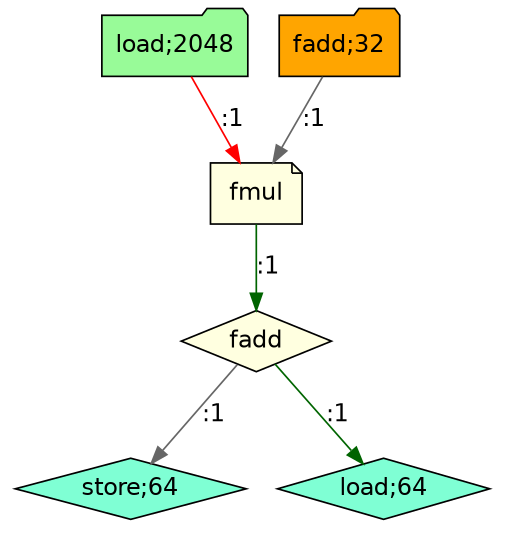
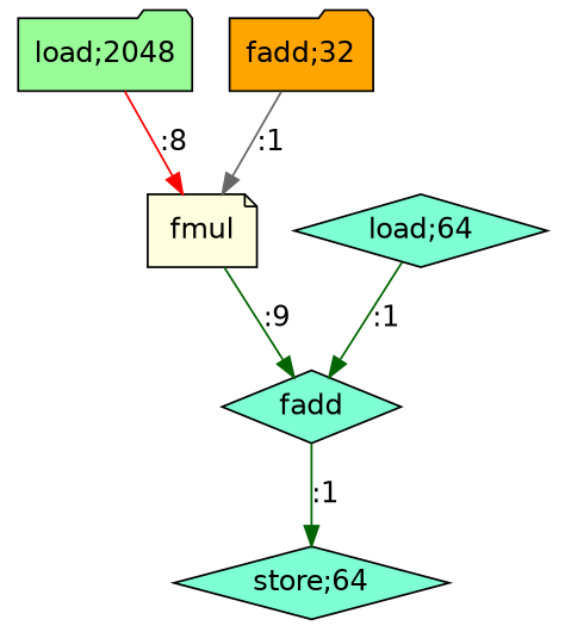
  digraph {
    fontname="DejaVu Sans"
    node [fillcolor=lightyellow fontname="DejaVu Sans" shape=diamond style=filled]
    edge [color=darkgreen fontname="DejaVu Sans"]
    n1 [fillcolor=palegreen label="load;2048" shape=folder]
    n2 [label=fmul shape=note]
-   n3 [label=fadd]
+   n3 [fillcolor=aquamarine label=fadd]
    n4 [fillcolor=orange label="fadd;32" shape=folder]
    n5 [fillcolor=aquamarine label="store;64"]
    n6 [fillcolor=aquamarine label="load;64"]
-   n1 -> n2 [color=red label=":1"]
-   n2 -> n3 [label=":1"]
-   n3 -> n5 [color=gray40 label=":1"]
+   n1 -> n2 [color=red label=":8"]
+   n2 -> n3 [label=":9"]
+   n3 -> n5 [label=":1"]
    n4 -> n2 [color=gray40 label=":1"]
-   n3 -> n6 [label=":1"]
+   n6 -> n3 [label=":1"]
  }
